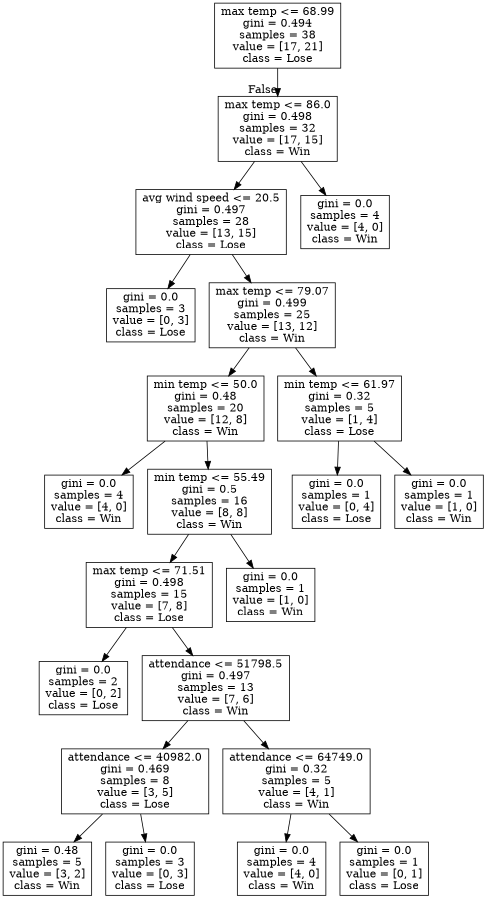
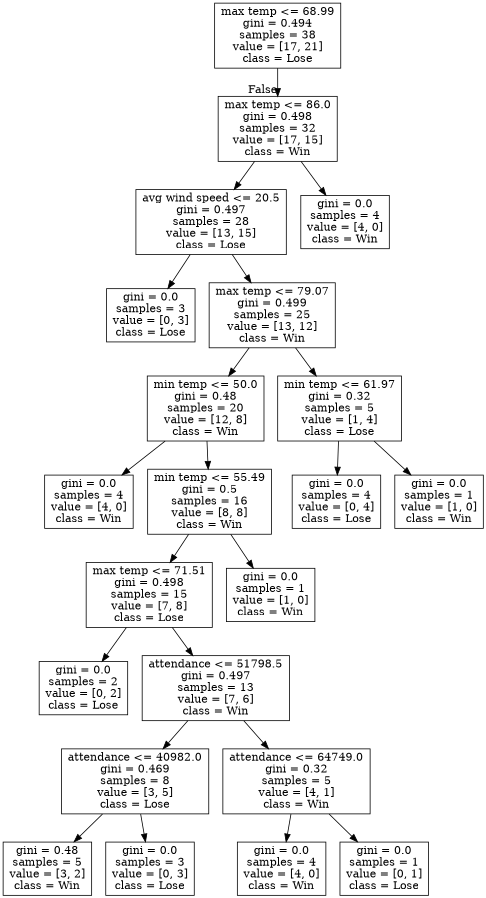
  digraph {
    node [shape=box]
    n1 [label="max temp <= 68.99\ngini = 0.494\nsamples = 38\nvalue = [17, 21]\nclass = Lose"]
    n2 [label="max temp <= 86.0\ngini = 0.498\nsamples = 32\nvalue = [17, 15]\nclass = Win"]
    n3 [label="avg wind speed <= 20.5\ngini = 0.497\nsamples = 28\nvalue = [13, 15]\nclass = Lose"]
    n4 [label="gini = 0.0\nsamples = 4\nvalue = [4, 0]\nclass = Win"]
    n5 [label="gini = 0.0\nsamples = 3\nvalue = [0, 3]\nclass = Lose"]
    n6 [label="max temp <= 79.07\ngini = 0.499\nsamples = 25\nvalue = [13, 12]\nclass = Win"]
    n7 [label="min temp <= 50.0\ngini = 0.48\nsamples = 20\nvalue = [12, 8]\nclass = Win"]
    n8 [label="min temp <= 61.97\ngini = 0.32\nsamples = 5\nvalue = [1, 4]\nclass = Lose"]
    n9 [label="gini = 0.0\nsamples = 4\nvalue = [4, 0]\nclass = Win"]
    n10 [label="min temp <= 55.49\ngini = 0.5\nsamples = 16\nvalue = [8, 8]\nclass = Win"]
-   n11 [label="gini = 0.0\nsamples = 1\nvalue = [0, 4]\nclass = Lose"]
+   n11 [label="gini = 0.0\nsamples = 4\nvalue = [0, 4]\nclass = Lose"]
    n12 [label="gini = 0.0\nsamples = 1\nvalue = [1, 0]\nclass = Win"]
    n13 [label="max temp <= 71.51\ngini = 0.498\nsamples = 15\nvalue = [7, 8]\nclass = Lose"]
    n14 [label="gini = 0.0\nsamples = 1\nvalue = [1, 0]\nclass = Win"]
    n15 [label="gini = 0.0\nsamples = 2\nvalue = [0, 2]\nclass = Lose"]
    n16 [label="attendance <= 51798.5\ngini = 0.497\nsamples = 13\nvalue = [7, 6]\nclass = Win"]
    n17 [label="attendance <= 40982.0\ngini = 0.469\nsamples = 8\nvalue = [3, 5]\nclass = Lose"]
    n18 [label="attendance <= 64749.0\ngini = 0.32\nsamples = 5\nvalue = [4, 1]\nclass = Win"]
    n19 [label="gini = 0.48\nsamples = 5\nvalue = [3, 2]\nclass = Win"]
    n20 [label="gini = 0.0\nsamples = 3\nvalue = [0, 3]\nclass = Lose"]
    n21 [label="gini = 0.0\nsamples = 4\nvalue = [4, 0]\nclass = Win"]
    n22 [label="gini = 0.0\nsamples = 1\nvalue = [0, 1]\nclass = Lose"]
    n1 -> n2 [headlabel=False labelangle=-45 labeldistance=2.5]
    n2 -> n3
    n2 -> n4
    n3 -> n5
    n3 -> n6
    n6 -> n7
    n6 -> n8
    n7 -> n9
    n7 -> n10
    n8 -> n11
    n8 -> n12
    n10 -> n13
    n10 -> n14
    n13 -> n15
    n13 -> n16
    n16 -> n17
    n16 -> n18
    n17 -> n19
    n17 -> n20
    n18 -> n21
    n18 -> n22
  }
